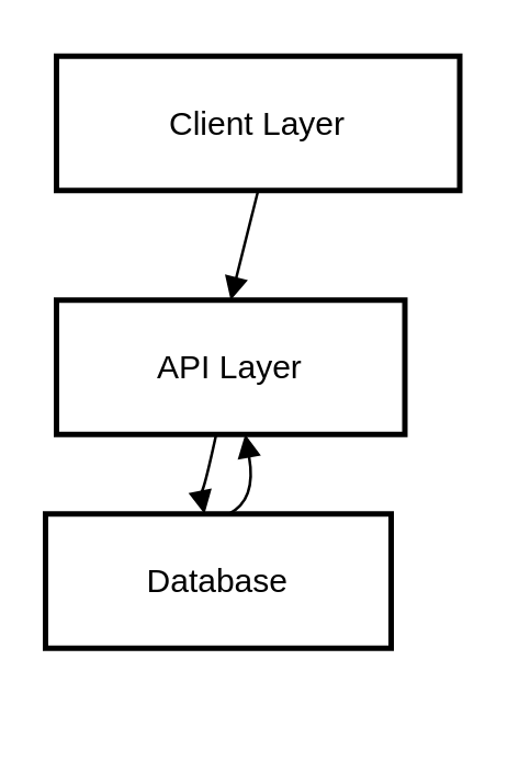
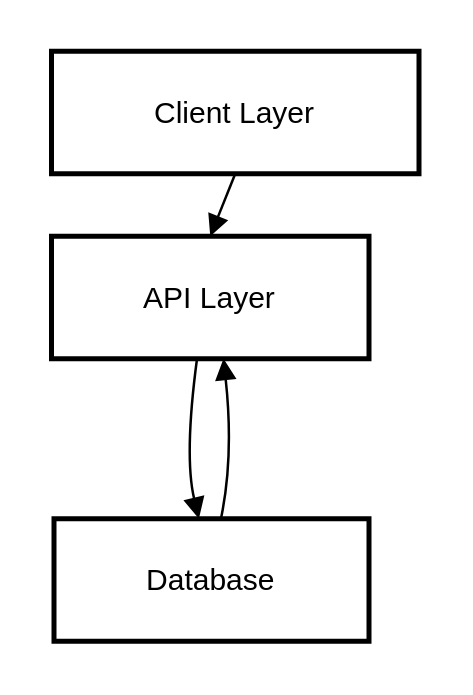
  <mxCell id="0" />
  <mxCell id="1" parent="0" />
  <mxCell id="2" value="Client Layer" style="whiteSpace=wrap;strokeWidth=2;" vertex="1" parent="1"><mxGeometry x="20" y="20" width="147" height="49" as="geometry" /></mxCell>
- <mxCell id="3" value="API Layer" style="whiteSpace=wrap;strokeWidth=2;" vertex="1" parent="1"><mxGeometry x="20" y="109" width="127" height="49" as="geometry" /></mxCell>
- <mxCell id="4" value="Database" style="whiteSpace=wrap;strokeWidth=2;" vertex="1" parent="1"><mxGeometry x="16" y="187" width="126" height="49" as="geometry" /></mxCell>
+ <mxCell id="3" value="API Layer" style="whiteSpace=wrap;strokeWidth=2;" vertex="1" parent="1"><mxGeometry x="20" y="94" width="127" height="49" as="geometry" /></mxCell>
+ <mxCell id="4" value="Database" style="whiteSpace=wrap;strokeWidth=2;" vertex="1" parent="1"><mxGeometry x="21" y="207" width="126" height="49" as="geometry" /></mxCell>
  <mxCell id="5" value="" style="curved=1;startArrow=none;endArrow=block;exitX=0.5;exitY=0.99;entryX=0.5;entryY=-0.01;" edge="1" parent="1" source="2" target="3"><mxGeometry relative="1" as="geometry"><Array as="points" /></mxGeometry></mxCell>
  <mxCell id="6" value="" style="curved=1;startArrow=none;endArrow=block;exitX=0.46;exitY=0.98;entryX=0.46;entryY=0;" edge="1" parent="1" source="3" target="4"><mxGeometry relative="1" as="geometry"><Array as="points"><mxPoint x="73" y="182" /></Array></mxGeometry></mxCell>
  <mxCell id="7" value="" style="curved=1;startArrow=none;endArrow=block;exitX=0.53;exitY=0;entryX=0.54;entryY=0.98;" edge="1" parent="1" source="4" target="3"><mxGeometry relative="1" as="geometry"><Array as="points"><mxPoint x="93" y="182" /></Array></mxGeometry></mxCell>
